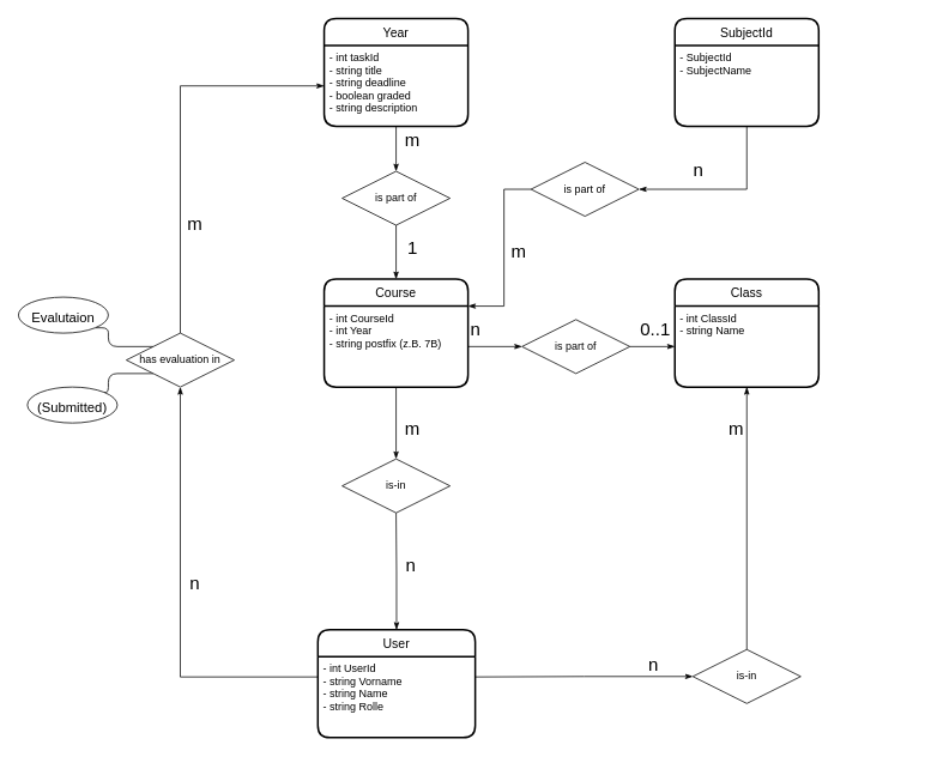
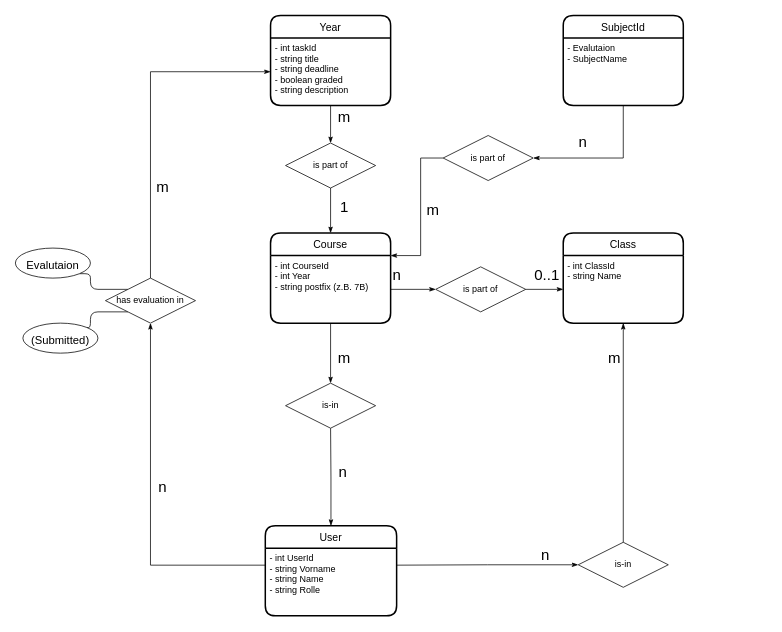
  <mxCell id="0" />
  <mxCell id="1" parent="0" />
  <mxCell id="2" style="edgeStyle=orthogonalEdgeStyle;rounded=0;orthogonalLoop=1;jettySize=auto;html=1;exitX=0.5;exitY=0;exitDx=0;exitDy=0;entryX=0.5;entryY=1;entryDx=0;entryDy=0;startArrow=classicThin;startFill=1;endArrow=none;endFill=0;fontSize=20;" parent="1" source="3" target="26" edge="1"><mxGeometry relative="1" as="geometry" /></mxCell>
  <mxCell id="3" value="Course" style="swimlane;childLayout=stackLayout;horizontal=1;startSize=30;horizontalStack=0;rounded=1;fontSize=14;fontStyle=0;strokeWidth=2;resizeParent=0;resizeLast=1;shadow=0;dashed=0;align=center;" parent="1" vertex="1"><mxGeometry x="360" y="310" width="160" height="120" as="geometry" /></mxCell>
  <mxCell id="4" value="- int CourseId&#10;- int Year&#10;- string postfix (z.B. 7B)&#10;" style="align=left;strokeColor=none;fillColor=none;spacingLeft=4;fontSize=12;verticalAlign=top;resizable=0;rotatable=0;part=1;" parent="3" vertex="1"><mxGeometry y="30" width="160" height="90" as="geometry" /></mxCell>
  <mxCell id="5" style="edgeStyle=orthogonalEdgeStyle;rounded=0;orthogonalLoop=1;jettySize=auto;html=1;exitX=0;exitY=0.5;exitDx=0;exitDy=0;entryX=1;entryY=0.25;entryDx=0;entryDy=0;startArrow=classicThin;startFill=1;endArrow=none;endFill=0;fontSize=20;" parent="1" source="6" target="11" edge="1"><mxGeometry relative="1" as="geometry" /></mxCell>
  <mxCell id="6" value="is-in" style="shape=rhombus;perimeter=rhombusPerimeter;whiteSpace=wrap;html=1;align=center;" parent="1" vertex="1"><mxGeometry x="770" y="722" width="120" height="60" as="geometry" /></mxCell>
  <mxCell id="7" value="Class" style="swimlane;childLayout=stackLayout;horizontal=1;startSize=30;horizontalStack=0;rounded=1;fontSize=14;fontStyle=0;strokeWidth=2;resizeParent=0;resizeLast=1;shadow=0;dashed=0;align=center;" parent="1" vertex="1"><mxGeometry x="750" y="310" width="160" height="120" as="geometry" /></mxCell>
  <mxCell id="8" value="- int ClassId&#10;- string Name&#10;&#10;" style="align=left;strokeColor=none;fillColor=none;spacingLeft=4;fontSize=12;verticalAlign=top;resizable=0;rotatable=0;part=1;" parent="7" vertex="1"><mxGeometry y="30" width="160" height="90" as="geometry" /></mxCell>
  <mxCell id="9" style="edgeStyle=orthogonalEdgeStyle;rounded=0;orthogonalLoop=1;jettySize=auto;html=1;exitX=0.5;exitY=0;exitDx=0;exitDy=0;entryX=0.5;entryY=1;entryDx=0;entryDy=0;startArrow=classicThin;startFill=1;endArrow=none;endFill=0;fontSize=20;" parent="1" source="10" target="15" edge="1"><mxGeometry relative="1" as="geometry" /></mxCell>
  <mxCell id="10" value="User" style="swimlane;childLayout=stackLayout;horizontal=1;startSize=30;horizontalStack=0;rounded=1;fontSize=14;fontStyle=0;strokeWidth=2;resizeParent=0;resizeLast=1;shadow=0;dashed=0;align=center;" parent="1" vertex="1"><mxGeometry x="353" y="700" width="175" height="120" as="geometry" /></mxCell>
  <mxCell id="11" value="- int UserId&#10;- string Vorname&#10;- string Name&#10;- string Rolle" style="align=left;strokeColor=none;fillColor=none;spacingLeft=4;fontSize=12;verticalAlign=top;resizable=0;rotatable=0;part=1;" parent="10" vertex="1"><mxGeometry y="30" width="175" height="90" as="geometry" /></mxCell>
  <mxCell id="12" style="edgeStyle=orthogonalEdgeStyle;rounded=0;orthogonalLoop=1;jettySize=auto;html=1;exitX=0.5;exitY=1;exitDx=0;exitDy=0;entryX=0.5;entryY=0;entryDx=0;entryDy=0;startArrow=classicThin;startFill=1;endArrow=none;endFill=0;" parent="1" source="8" target="6" edge="1"><mxGeometry relative="1" as="geometry" /></mxCell>
  <mxCell id="13" value="m" style="edgeLabel;html=1;align=center;verticalAlign=middle;resizable=0;points=[];fontSize=20;" parent="1" vertex="1" connectable="0"><mxGeometry x="760" y="500" as="geometry"><mxPoint x="57" y="-26" as="offset" /></mxGeometry></mxCell>
  <mxCell id="14" style="edgeStyle=orthogonalEdgeStyle;rounded=0;orthogonalLoop=1;jettySize=auto;html=1;exitX=0.5;exitY=0;exitDx=0;exitDy=0;entryX=0.5;entryY=1;entryDx=0;entryDy=0;startArrow=classicThin;startFill=1;endArrow=none;endFill=0;fontSize=20;" parent="1" source="15" target="4" edge="1"><mxGeometry relative="1" as="geometry" /></mxCell>
  <mxCell id="15" value="is-in" style="shape=rhombus;perimeter=rhombusPerimeter;whiteSpace=wrap;html=1;align=center;" parent="1" vertex="1"><mxGeometry x="380" y="510" width="120" height="60" as="geometry" /></mxCell>
  <mxCell id="16" value="m" style="edgeLabel;html=1;align=center;verticalAlign=middle;resizable=0;points=[];fontSize=20;" parent="1" vertex="1" connectable="0"><mxGeometry x="400" y="500" as="geometry"><mxPoint x="57" y="-26" as="offset" /></mxGeometry></mxCell>
  <mxCell id="17" value="n" style="edgeLabel;html=1;align=center;verticalAlign=middle;resizable=0;points=[];fontSize=20;" parent="1" vertex="1" connectable="0"><mxGeometry x="700" y="580" as="geometry"><mxPoint x="-245" y="47" as="offset" /></mxGeometry></mxCell>
  <mxCell id="18" style="edgeStyle=orthogonalEdgeStyle;rounded=0;orthogonalLoop=1;jettySize=auto;html=1;exitX=0;exitY=0.5;exitDx=0;exitDy=0;entryX=1;entryY=0.5;entryDx=0;entryDy=0;startArrow=classicThin;startFill=1;endArrow=none;endFill=0;fontSize=20;" parent="1" source="19" target="4" edge="1"><mxGeometry relative="1" as="geometry" /></mxCell>
  <mxCell id="19" value="is part of" style="shape=rhombus;perimeter=rhombusPerimeter;whiteSpace=wrap;html=1;align=center;" parent="1" vertex="1"><mxGeometry x="580" y="355" width="120" height="60" as="geometry" /></mxCell>
  <mxCell id="20" style="edgeStyle=orthogonalEdgeStyle;rounded=0;orthogonalLoop=1;jettySize=auto;html=1;exitX=0;exitY=0.5;exitDx=0;exitDy=0;entryX=1;entryY=0.5;entryDx=0;entryDy=0;startArrow=classicThin;startFill=1;endArrow=none;endFill=0;fontSize=20;" parent="1" source="8" target="19" edge="1"><mxGeometry relative="1" as="geometry" /></mxCell>
  <mxCell id="21" value="0..1" style="edgeLabel;html=1;align=center;verticalAlign=middle;resizable=0;points=[];fontSize=20;" parent="1" vertex="1" connectable="0"><mxGeometry x="670" y="390" as="geometry"><mxPoint x="57" y="-26" as="offset" /></mxGeometry></mxCell>
  <mxCell id="22" value="n" style="edgeLabel;html=1;align=center;verticalAlign=middle;resizable=0;points=[];fontSize=20;" parent="1" vertex="1" connectable="0"><mxGeometry x="470" y="390" as="geometry"><mxPoint x="57" y="-26" as="offset" /></mxGeometry></mxCell>
  <mxCell id="23" value="Year" style="swimlane;childLayout=stackLayout;horizontal=1;startSize=30;horizontalStack=0;rounded=1;fontSize=14;fontStyle=0;strokeWidth=2;resizeParent=0;resizeLast=1;shadow=0;dashed=0;align=center;" parent="1" vertex="1"><mxGeometry x="360" y="20" width="160" height="120" as="geometry" /></mxCell>
  <mxCell id="24" value="- int taskId&#10;- string title&#10;- string deadline&#10;- boolean graded&#10;- string description&#10;" style="align=left;strokeColor=none;fillColor=none;spacingLeft=4;fontSize=12;verticalAlign=top;resizable=0;rotatable=0;part=1;" parent="23" vertex="1"><mxGeometry y="30" width="160" height="90" as="geometry" /></mxCell>
  <mxCell id="25" style="edgeStyle=orthogonalEdgeStyle;rounded=0;orthogonalLoop=1;jettySize=auto;html=1;exitX=0.5;exitY=0;exitDx=0;exitDy=0;entryX=0.5;entryY=1;entryDx=0;entryDy=0;startArrow=classicThin;startFill=1;endArrow=none;endFill=0;fontSize=20;" parent="1" source="26" target="24" edge="1"><mxGeometry relative="1" as="geometry" /></mxCell>
  <mxCell id="26" value="is part of" style="shape=rhombus;perimeter=rhombusPerimeter;whiteSpace=wrap;html=1;align=center;" parent="1" vertex="1"><mxGeometry x="380" y="190" width="120" height="60" as="geometry" /></mxCell>
  <mxCell id="27" value="m" style="edgeLabel;html=1;align=center;verticalAlign=middle;resizable=0;points=[];fontSize=20;" parent="1" vertex="1" connectable="0"><mxGeometry x="400" as="geometry" y="180"><mxPoint x="57" y="-26" as="offset" /></mxGeometry></mxCell>
  <mxCell id="28" value="1" style="edgeLabel;html=1;align=center;verticalAlign=middle;resizable=0;points=[];fontSize=20;" parent="1" vertex="1" connectable="0"><mxGeometry x="400" y="300" as="geometry"><mxPoint x="57" y="-26" as="offset" /></mxGeometry></mxCell>
  <mxCell id="29" style="edgeStyle=orthogonalEdgeStyle;rounded=0;orthogonalLoop=1;jettySize=auto;html=1;exitX=0.5;exitY=1;exitDx=0;exitDy=0;entryX=0;entryY=0.25;entryDx=0;entryDy=0;startArrow=classicThin;startFill=1;endArrow=none;endFill=0;fontSize=20;" parent="1" source="32" target="11" edge="1"><mxGeometry relative="1" as="geometry" /></mxCell>
  <mxCell id="30" style="edgeStyle=orthogonalEdgeStyle;orthogonalLoop=1;jettySize=auto;html=1;exitX=0;exitY=0;exitDx=0;exitDy=0;entryX=1;entryY=1;entryDx=0;entryDy=0;startArrow=none;startFill=0;endArrow=none;endFill=0;fontSize=20;rounded=1;" parent="1" source="32" target="44" edge="1"><mxGeometry relative="1" as="geometry" /></mxCell>
  <mxCell id="31" style="edgeStyle=orthogonalEdgeStyle;rounded=1;orthogonalLoop=1;jettySize=auto;html=1;exitX=0;exitY=1;exitDx=0;exitDy=0;entryX=1;entryY=0;entryDx=0;entryDy=0;startArrow=none;startFill=0;endArrow=none;endFill=0;strokeColor=#000000;fontSize=20;" parent="1" source="32" target="45" edge="1"><mxGeometry relative="1" as="geometry" /></mxCell>
  <mxCell id="32" value="has evaluation in" style="shape=rhombus;perimeter=rhombusPerimeter;whiteSpace=wrap;html=1;align=center;" parent="1" vertex="1"><mxGeometry x="140" y="370" width="120" height="60" as="geometry" /></mxCell>
  <mxCell id="33" value="n" style="edgeLabel;html=1;align=center;verticalAlign=middle;resizable=0;points=[];fontSize=20;" parent="1" vertex="1" connectable="0"><mxGeometry x="970" y="690" as="geometry"><mxPoint x="-245" y="47" as="offset" /></mxGeometry></mxCell>
  <mxCell id="34" style="edgeStyle=orthogonalEdgeStyle;rounded=0;orthogonalLoop=1;jettySize=auto;html=1;exitX=0;exitY=0.5;exitDx=0;exitDy=0;entryX=0.5;entryY=0;entryDx=0;entryDy=0;startArrow=classicThin;startFill=1;endArrow=none;endFill=0;fontSize=20;" parent="1" source="24" target="32" edge="1"><mxGeometry relative="1" as="geometry" /></mxCell>
  <mxCell id="35" value="m" style="edgeLabel;html=1;align=center;verticalAlign=middle;resizable=0;points=[];fontSize=20;" parent="1" vertex="1" connectable="0"><mxGeometry x="460" y="200" as="geometry"><mxPoint x="-245" y="47" as="offset" /></mxGeometry></mxCell>
  <mxCell id="36" value="n" style="edgeLabel;html=1;align=center;verticalAlign=middle;resizable=0;points=[];fontSize=20;" parent="1" vertex="1" connectable="0"><mxGeometry x="460" y="600" as="geometry"><mxPoint x="-245" y="47" as="offset" /></mxGeometry></mxCell>
  <mxCell id="37" value="SubjectId" style="swimlane;childLayout=stackLayout;horizontal=1;startSize=30;horizontalStack=0;rounded=1;fontSize=14;fontStyle=0;strokeWidth=2;resizeParent=0;resizeLast=1;shadow=0;dashed=0;align=center;" parent="1" vertex="1"><mxGeometry x="750" y="20" width="160" height="120" as="geometry" /></mxCell>
- <mxCell id="38" value="- SubjectId&#10;- SubjectName&#10;" style="align=left;strokeColor=none;fillColor=none;spacingLeft=4;fontSize=12;verticalAlign=top;resizable=0;rotatable=0;part=1;" parent="37" vertex="1"><mxGeometry y="30" width="160" height="90" as="geometry" /></mxCell>
+ <mxCell id="38" value="- Evalutaion&#10;- SubjectName&#10;" style="align=left;strokeColor=none;fillColor=none;spacingLeft=4;fontSize=12;verticalAlign=top;resizable=0;rotatable=0;part=1;" parent="37" vertex="1"><mxGeometry y="30" width="160" height="90" as="geometry" /></mxCell>
  <mxCell id="39" style="edgeStyle=orthogonalEdgeStyle;rounded=0;orthogonalLoop=1;jettySize=auto;html=1;exitX=1;exitY=0.5;exitDx=0;exitDy=0;entryX=0.5;entryY=1;entryDx=0;entryDy=0;startArrow=classicThin;startFill=1;endArrow=none;endFill=0;fontSize=20;" parent="1" source="40" target="38" edge="1"><mxGeometry relative="1" as="geometry" /></mxCell>
  <mxCell id="40" value="is part of" style="shape=rhombus;perimeter=rhombusPerimeter;whiteSpace=wrap;html=1;align=center;" parent="1" vertex="1"><mxGeometry x="590" width="120" height="60" as="geometry" y="180" /></mxCell>
  <mxCell id="41" style="edgeStyle=orthogonalEdgeStyle;rounded=0;orthogonalLoop=1;jettySize=auto;html=1;exitX=1;exitY=0;exitDx=0;exitDy=0;entryX=0;entryY=0.5;entryDx=0;entryDy=0;startArrow=classicThin;startFill=1;endArrow=none;endFill=0;fontSize=20;" parent="1" source="4" target="40" edge="1"><mxGeometry relative="1" as="geometry"><Array as="points"><mxPoint x="560" y="340" /><mxPoint x="560" y="210" /></Array></mxGeometry></mxCell>
  <mxCell id="42" value="m" style="edgeLabel;html=1;align=center;verticalAlign=middle;resizable=0;points=[];fontSize=20;" parent="1" vertex="1" connectable="0"><mxGeometry x="820" y="230" as="geometry"><mxPoint x="-245" y="47" as="offset" /></mxGeometry></mxCell>
  <mxCell id="43" value="n" style="edgeLabel;html=1;align=center;verticalAlign=middle;resizable=0;points=[];fontSize=20;" parent="1" vertex="1" connectable="0"><mxGeometry x="1020" y="140" as="geometry"><mxPoint x="-245" y="47" as="offset" /></mxGeometry></mxCell>
  <mxCell id="44" value="&lt;font style=&quot;font-size: 15px&quot;&gt;Evalutaion&lt;/font&gt;" style="ellipse;whiteSpace=wrap;html=1;align=center;fontSize=20;" parent="1" vertex="1"><mxGeometry x="20" y="330" width="100" height="40" as="geometry" /></mxCell>
  <mxCell id="45" value="&lt;font style=&quot;font-size: 15px&quot;&gt;(Submitted)&lt;/font&gt;" style="ellipse;whiteSpace=wrap;html=1;align=center;fontSize=20;" parent="1" vertex="1"><mxGeometry x="30" y="430" width="100" height="40" as="geometry" /></mxCell>
